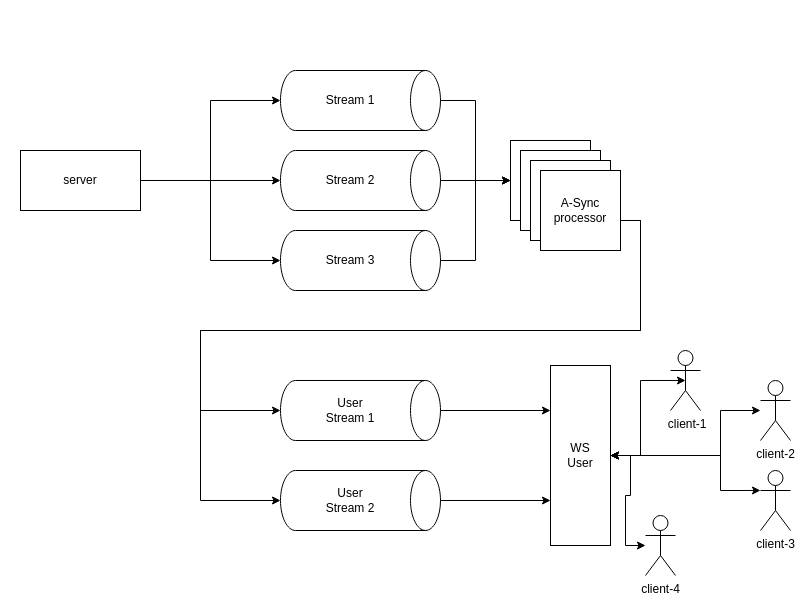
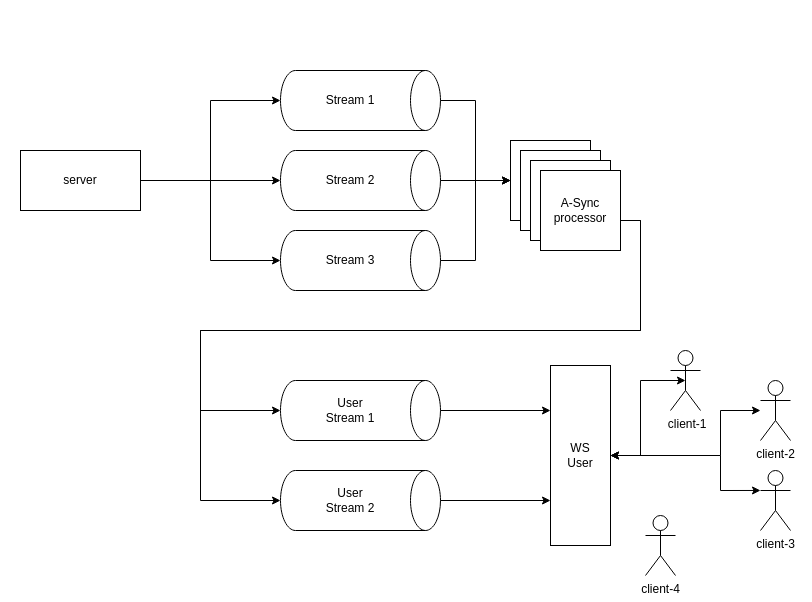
  <mxCell id="0" />
  <mxCell id="1" parent="0" />
  <mxCell id="2" value="" style="group" vertex="1" connectable="0" parent="1"><mxGeometry x="280" y="70" width="160" height="60" as="geometry" /></mxCell>
  <mxCell id="3" value="" style="shape=cylinder3;whiteSpace=wrap;html=1;boundedLbl=1;backgroundOutline=1;size=15;rotation=90;" vertex="1" parent="2"><mxGeometry x="50" y="-50" width="60" height="160" as="geometry" /></mxCell>
  <mxCell id="4" value="Stream 1" style="text;html=1;whiteSpace=wrap;strokeColor=none;fillColor=none;align=center;verticalAlign=middle;rounded=0;" vertex="1" parent="2"><mxGeometry x="40" y="15" width="60" height="30" as="geometry" /></mxCell>
  <mxCell id="5" value="" style="group" vertex="1" connectable="0" parent="1"><mxGeometry x="280" y="150" width="160" height="60" as="geometry" /></mxCell>
  <mxCell id="6" value="" style="shape=cylinder3;whiteSpace=wrap;html=1;boundedLbl=1;backgroundOutline=1;size=15;rotation=90;" vertex="1" parent="5"><mxGeometry x="50" y="-50" width="60" height="160" as="geometry" /></mxCell>
  <mxCell id="7" value="Stream 2" style="text;html=1;whiteSpace=wrap;strokeColor=none;fillColor=none;align=center;verticalAlign=middle;rounded=0;" vertex="1" parent="5"><mxGeometry x="40" y="15" width="60" height="30" as="geometry" /></mxCell>
  <mxCell id="8" value="" style="group" vertex="1" connectable="0" parent="1"><mxGeometry x="280" y="230" width="160" height="60" as="geometry" /></mxCell>
  <mxCell id="9" value="" style="shape=cylinder3;whiteSpace=wrap;html=1;boundedLbl=1;backgroundOutline=1;size=15;rotation=90;" vertex="1" parent="8"><mxGeometry x="50" y="-50" width="60" height="160" as="geometry" /></mxCell>
  <mxCell id="10" value="Stream 3" style="text;html=1;whiteSpace=wrap;strokeColor=none;fillColor=none;align=center;verticalAlign=middle;rounded=0;" vertex="1" parent="8"><mxGeometry x="40" y="15" width="60" height="30" as="geometry" /></mxCell>
  <mxCell id="11" value="" style="group" vertex="1" connectable="0" parent="1"><mxGeometry x="200" y="380" width="160" height="60" as="geometry" /></mxCell>
  <mxCell id="12" value="" style="shape=cylinder3;whiteSpace=wrap;html=1;boundedLbl=1;backgroundOutline=1;size=15;rotation=90;" vertex="1" parent="11"><mxGeometry x="130" y="-50" width="60" height="160" as="geometry" /></mxCell>
  <mxCell id="13" value="User Stream 1" style="text;html=1;whiteSpace=wrap;strokeColor=none;fillColor=none;align=center;verticalAlign=middle;rounded=0;" vertex="1" parent="11"><mxGeometry x="120" y="15" width="60" height="30" as="geometry" /></mxCell>
  <mxCell id="14" value="" style="group" vertex="1" connectable="0" parent="1"><mxGeometry x="280" y="470" width="160" height="60" as="geometry" /></mxCell>
  <mxCell id="15" value="" style="shape=cylinder3;whiteSpace=wrap;html=1;boundedLbl=1;backgroundOutline=1;size=15;rotation=90;" vertex="1" parent="14"><mxGeometry x="50" y="-50" width="60" height="160" as="geometry" /></mxCell>
  <mxCell id="16" value="User Stream 2" style="text;html=1;whiteSpace=wrap;strokeColor=none;fillColor=none;align=center;verticalAlign=middle;rounded=0;" vertex="1" parent="14"><mxGeometry x="40" y="15" width="60" height="30" as="geometry" /></mxCell>
  <mxCell id="17" value="&lt;div&gt;WS&lt;/div&gt;&lt;div&gt;User&lt;/div&gt;" style="rounded=0;whiteSpace=wrap;html=1;" vertex="1" parent="1"><mxGeometry x="550" y="365" width="60" height="180" as="geometry" /></mxCell>
- <mxCell id="18" style="edgeStyle=orthogonalEdgeStyle;rounded=0;orthogonalLoop=1;jettySize=auto;html=1;entryX=1;entryY=0.5;entryDx=0;entryDy=0;startArrow=classic;startFill=1;" edge="1" parent="1" source="19" target="17"><mxGeometry relative="1" as="geometry" /></mxCell>
  <mxCell id="19" value="client-4" style="shape=umlActor;verticalLabelPosition=bottom;verticalAlign=top;html=1;outlineConnect=0;" vertex="1" parent="1"><mxGeometry x="645" y="515" width="30" height="60" as="geometry" /></mxCell>
  <mxCell id="20" style="edgeStyle=orthogonalEdgeStyle;rounded=0;orthogonalLoop=1;jettySize=auto;html=1;startArrow=classic;startFill=1;exitX=0;exitY=0.333;exitDx=0;exitDy=0;exitPerimeter=0;entryX=1;entryY=0.5;entryDx=0;entryDy=0;" edge="1" parent="1" source="21" target="17"><mxGeometry relative="1" as="geometry"><mxPoint x="940" y="220" as="targetPoint" /><Array as="points"><mxPoint x="720" y="490" /><mxPoint x="720" y="455" /></Array></mxGeometry></mxCell>
  <mxCell id="21" value="&lt;div&gt;client-3&lt;/div&gt;" style="shape=umlActor;verticalLabelPosition=bottom;verticalAlign=top;html=1;outlineConnect=0;" vertex="1" parent="1"><mxGeometry x="760" y="470" width="30" height="60" as="geometry" /></mxCell>
  <mxCell id="22" style="edgeStyle=orthogonalEdgeStyle;rounded=0;orthogonalLoop=1;jettySize=auto;html=1;entryX=1;entryY=0.5;entryDx=0;entryDy=0;startArrow=classic;startFill=1;" edge="1" parent="1" source="23" target="17"><mxGeometry relative="1" as="geometry"><Array as="points"><mxPoint x="720" y="410" /><mxPoint x="720" y="455" /></Array></mxGeometry></mxCell>
  <mxCell id="23" value="client-2" style="shape=umlActor;verticalLabelPosition=bottom;verticalAlign=top;html=1;outlineConnect=0;" vertex="1" parent="1"><mxGeometry x="760" y="380" width="30" height="60" as="geometry" /></mxCell>
  <mxCell id="24" style="edgeStyle=orthogonalEdgeStyle;rounded=0;orthogonalLoop=1;jettySize=auto;html=1;exitX=0.5;exitY=0.5;exitDx=0;exitDy=0;exitPerimeter=0;entryX=1;entryY=0.5;entryDx=0;entryDy=0;startArrow=classic;startFill=1;" edge="1" parent="1" source="25" target="17"><mxGeometry relative="1" as="geometry" /></mxCell>
  <mxCell id="25" value="&amp;nbsp;client-1" style="shape=umlActor;verticalLabelPosition=bottom;verticalAlign=top;html=1;outlineConnect=0;" vertex="1" parent="1"><mxGeometry x="670" y="350" width="30" height="60" as="geometry" /></mxCell>
  <mxCell id="26" style="edgeStyle=orthogonalEdgeStyle;rounded=0;orthogonalLoop=1;jettySize=auto;html=1;entryX=0;entryY=0.5;entryDx=0;entryDy=0;" edge="1" parent="1" source="3" target="37"><mxGeometry relative="1" as="geometry" /></mxCell>
  <mxCell id="27" style="edgeStyle=orthogonalEdgeStyle;rounded=0;orthogonalLoop=1;jettySize=auto;html=1;entryX=0.5;entryY=1;entryDx=0;entryDy=0;entryPerimeter=0;" edge="1" parent="1" source="40" target="12"><mxGeometry relative="1" as="geometry"><Array as="points"><mxPoint x="640" y="220" /><mxPoint x="640" y="330" /><mxPoint x="200" y="330" /><mxPoint x="200" y="410" /></Array></mxGeometry></mxCell>
  <mxCell id="28" style="edgeStyle=orthogonalEdgeStyle;rounded=0;orthogonalLoop=1;jettySize=auto;html=1;entryX=0.5;entryY=1;entryDx=0;entryDy=0;entryPerimeter=0;" edge="1" parent="1" source="40" target="15"><mxGeometry relative="1" as="geometry"><Array as="points"><mxPoint x="640" y="220" /><mxPoint x="640" y="330" /><mxPoint x="200" y="330" /><mxPoint x="200" y="500" /></Array></mxGeometry></mxCell>
  <mxCell id="29" style="edgeStyle=orthogonalEdgeStyle;rounded=0;orthogonalLoop=1;jettySize=auto;html=1;entryX=0;entryY=0.75;entryDx=0;entryDy=0;" edge="1" parent="1" source="15" target="17"><mxGeometry relative="1" as="geometry" /></mxCell>
  <mxCell id="30" style="edgeStyle=orthogonalEdgeStyle;rounded=0;orthogonalLoop=1;jettySize=auto;html=1;" edge="1" parent="1" source="31" target="6"><mxGeometry relative="1" as="geometry" /></mxCell>
  <mxCell id="31" value="server" style="rounded=0;whiteSpace=wrap;html=1;" vertex="1" parent="1"><mxGeometry x="20" y="150" width="120" height="60" as="geometry" /></mxCell>
  <mxCell id="32" style="edgeStyle=orthogonalEdgeStyle;rounded=0;orthogonalLoop=1;jettySize=auto;html=1;entryX=0.5;entryY=1;entryDx=0;entryDy=0;entryPerimeter=0;" edge="1" parent="1" source="31" target="3"><mxGeometry relative="1" as="geometry" /></mxCell>
  <mxCell id="33" style="edgeStyle=orthogonalEdgeStyle;rounded=0;orthogonalLoop=1;jettySize=auto;html=1;entryX=0.5;entryY=1;entryDx=0;entryDy=0;entryPerimeter=0;" edge="1" parent="1" source="31" target="9"><mxGeometry relative="1" as="geometry" /></mxCell>
  <mxCell id="34" style="edgeStyle=orthogonalEdgeStyle;rounded=0;orthogonalLoop=1;jettySize=auto;html=1;entryX=0;entryY=0.5;entryDx=0;entryDy=0;" edge="1" parent="1" source="6" target="37"><mxGeometry relative="1" as="geometry" /></mxCell>
  <mxCell id="35" style="edgeStyle=orthogonalEdgeStyle;rounded=0;orthogonalLoop=1;jettySize=auto;html=1;entryX=0;entryY=0.5;entryDx=0;entryDy=0;" edge="1" parent="1" source="9" target="37"><mxGeometry relative="1" as="geometry" /></mxCell>
  <mxCell id="36" value="" style="group;movable=1;resizable=1;rotatable=1;deletable=1;editable=1;locked=0;connectable=1;" vertex="1" connectable="0" parent="1"><mxGeometry x="510" y="140" width="110" height="110" as="geometry" /></mxCell>
  <mxCell id="37" value="" style="whiteSpace=wrap;html=1;aspect=fixed;" vertex="1" parent="36"><mxGeometry width="80" height="80" as="geometry" /></mxCell>
  <mxCell id="38" value="" style="whiteSpace=wrap;html=1;aspect=fixed;" vertex="1" parent="36"><mxGeometry x="10" y="10" width="80" height="80" as="geometry" /></mxCell>
  <mxCell id="39" value="" style="whiteSpace=wrap;html=1;aspect=fixed;" vertex="1" parent="36"><mxGeometry x="20" y="20" width="80" height="80" as="geometry" /></mxCell>
  <mxCell id="40" value="A-Sync processor" style="whiteSpace=wrap;html=1;aspect=fixed;" vertex="1" parent="36"><mxGeometry x="30" y="30" width="80" height="80" as="geometry" /></mxCell>
  <mxCell id="41" style="edgeStyle=orthogonalEdgeStyle;rounded=0;orthogonalLoop=1;jettySize=auto;html=1;entryX=0;entryY=0.25;entryDx=0;entryDy=0;" edge="1" parent="1" source="12" target="17"><mxGeometry relative="1" as="geometry" /></mxCell>
